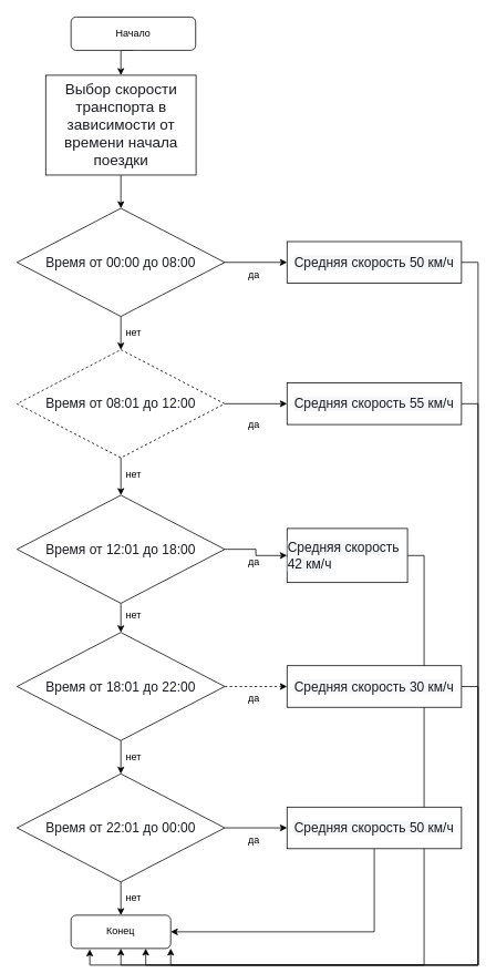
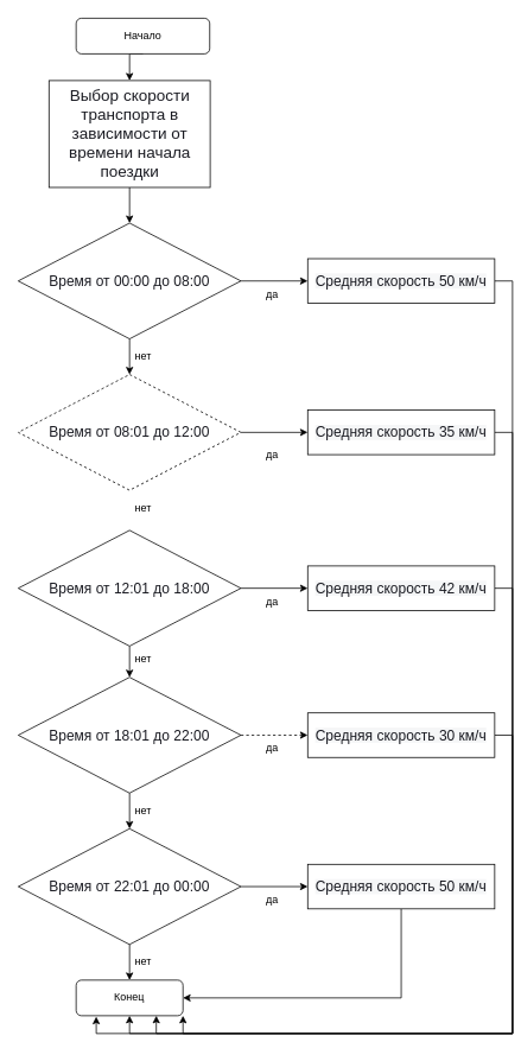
  <mxCell id="0" />
  <mxCell id="1" parent="0" />
  <mxCell id="2" style="edgeStyle=orthogonalEdgeStyle;rounded=0;orthogonalLoop=1;jettySize=auto;html=1;exitX=0.5;exitY=1;exitDx=0;exitDy=0;entryX=0.5;entryY=0;entryDx=0;entryDy=0;" parent="1" source="3" target="9" edge="1"><mxGeometry relative="1" as="geometry" /></mxCell>
  <mxCell id="3" value="Начало" style="rounded=1;whiteSpace=wrap;html=1;" parent="1" vertex="1"><mxGeometry x="85" y="20" width="150" height="40" as="geometry" /></mxCell>
  <mxCell id="4" value="Конец" style="rounded=1;whiteSpace=wrap;html=1;" parent="1" vertex="1"><mxGeometry x="85" y="1100" width="120" height="40" as="geometry" /></mxCell>
  <mxCell id="5" style="edgeStyle=orthogonalEdgeStyle;rounded=0;orthogonalLoop=1;jettySize=auto;html=1;exitX=0.5;exitY=1;exitDx=0;exitDy=0;entryX=0.5;entryY=0;entryDx=0;entryDy=0;" parent="1" source="7" target="14" edge="1"><mxGeometry relative="1" as="geometry"><mxPoint x="143" y="520" as="targetPoint" /></mxGeometry></mxCell>
  <mxCell id="6" style="edgeStyle=orthogonalEdgeStyle;rounded=0;orthogonalLoop=1;jettySize=auto;html=1;exitX=1;exitY=0.5;exitDx=0;exitDy=0;entryX=0;entryY=0.5;entryDx=0;entryDy=0;" parent="1" source="7" target="11" edge="1"><mxGeometry relative="1" as="geometry" /></mxCell>
  <mxCell id="7" value="&lt;span style=&quot;color: rgb(26, 27, 34); font-family: suisse, &amp;quot;YS Text&amp;quot;, sans-serif; font-size: 16px; text-align: start; background-color: rgb(255, 255, 255);&quot;&gt;Время от 00:00 до 08:00&lt;/span&gt;" style="rhombus;whiteSpace=wrap;html=1;" parent="1" vertex="1"><mxGeometry x="20" y="250" width="250" height="130" as="geometry" /></mxCell>
  <mxCell id="8" style="edgeStyle=orthogonalEdgeStyle;rounded=0;orthogonalLoop=1;jettySize=auto;html=1;exitX=0.5;exitY=1;exitDx=0;exitDy=0;" edge="1" parent="1" source="9" target="7"><mxGeometry relative="1" as="geometry" /></mxCell>
  <mxCell id="9" value="&lt;span style=&quot;color: rgb(26, 27, 34); font-family: &amp;quot;YS Text&amp;quot;, Arial, Helvetica, sans-serif; font-size: 18px; text-align: left; background-color: rgb(255, 255, 255);&quot;&gt;Выбор скорости транспорта в зависимости от времени начала поездки&lt;/span&gt;" style="rounded=0;whiteSpace=wrap;html=1;" parent="1" vertex="1"><mxGeometry x="54.5" y="90" width="181" height="120" as="geometry" /></mxCell>
  <mxCell id="10" style="edgeStyle=orthogonalEdgeStyle;rounded=0;orthogonalLoop=1;jettySize=auto;html=1;exitX=1;exitY=0.5;exitDx=0;exitDy=0;entryX=1;entryY=1;entryDx=0;entryDy=0;" parent="1" source="11" target="4" edge="1"><mxGeometry relative="1" as="geometry" /></mxCell>
  <mxCell id="11" value="&lt;div style=&quot;text-align: left;&quot;&gt;&lt;span style=&quot;color: rgb(26, 27, 34); font-family: suisse, &amp;quot;YS Text&amp;quot;, sans-serif; font-size: 16px; background-color: rgb(245, 246, 247);&quot;&gt;Средняя скорость 50 км/ч&lt;/span&gt;&lt;br&gt;&lt;/div&gt;" style="rounded=0;whiteSpace=wrap;html=1;" parent="1" vertex="1"><mxGeometry x="345" y="290" width="210" height="50" as="geometry" /></mxCell>
- <mxCell id="12" style="edgeStyle=orthogonalEdgeStyle;rounded=0;orthogonalLoop=1;jettySize=auto;html=1;exitX=0.5;exitY=1;exitDx=0;exitDy=0;entryX=0.5;entryY=0;entryDx=0;entryDy=0;" parent="1" source="14" target="17" edge="1"><mxGeometry relative="1" as="geometry" /></mxCell>
  <mxCell id="13" style="edgeStyle=orthogonalEdgeStyle;rounded=0;orthogonalLoop=1;jettySize=auto;html=1;exitX=1;exitY=0.5;exitDx=0;exitDy=0;entryX=0;entryY=0.5;entryDx=0;entryDy=0;" parent="1" source="14" target="25" edge="1"><mxGeometry relative="1" as="geometry" /></mxCell>
  <mxCell id="14" value="&lt;span style=&quot;color: rgb(26, 27, 34); font-family: suisse, &amp;quot;YS Text&amp;quot;, sans-serif; font-size: 16px; text-align: start; background-color: rgb(255, 255, 255);&quot;&gt;Время от 08:01 до 12:00&lt;/span&gt;" style="rhombus;whiteSpace=wrap;html=1;dashed=1;" parent="1" vertex="1"><mxGeometry x="20" y="420" width="250" height="130" as="geometry" /></mxCell>
  <mxCell id="15" style="edgeStyle=orthogonalEdgeStyle;rounded=0;orthogonalLoop=1;jettySize=auto;html=1;exitX=0.5;exitY=1;exitDx=0;exitDy=0;entryX=0.5;entryY=0;entryDx=0;entryDy=0;" parent="1" source="17" target="20" edge="1"><mxGeometry relative="1" as="geometry" /></mxCell>
  <mxCell id="16" style="edgeStyle=orthogonalEdgeStyle;rounded=0;orthogonalLoop=1;jettySize=auto;html=1;exitX=1;exitY=0.5;exitDx=0;exitDy=0;entryX=0;entryY=0.5;entryDx=0;entryDy=0;" parent="1" source="17" target="27" edge="1"><mxGeometry relative="1" as="geometry" /></mxCell>
  <mxCell id="17" value="&lt;span style=&quot;color: rgb(26, 27, 34); font-family: suisse, &amp;quot;YS Text&amp;quot;, sans-serif; font-size: 16px; text-align: start; background-color: rgb(255, 255, 255);&quot;&gt;Время от 12:01 до 18:00&lt;/span&gt;" style="rhombus;whiteSpace=wrap;html=1;" parent="1" vertex="1"><mxGeometry x="20" y="595" width="250" height="130" as="geometry" /></mxCell>
  <mxCell id="18" style="edgeStyle=orthogonalEdgeStyle;rounded=0;orthogonalLoop=1;jettySize=auto;html=1;exitX=0.5;exitY=1;exitDx=0;exitDy=0;entryX=0.5;entryY=0;entryDx=0;entryDy=0;" parent="1" source="20" target="23" edge="1"><mxGeometry relative="1" as="geometry" /></mxCell>
  <mxCell id="19" style="edgeStyle=orthogonalEdgeStyle;rounded=0;orthogonalLoop=1;jettySize=auto;html=1;exitX=1;exitY=0.5;exitDx=0;exitDy=0;entryX=0;entryY=0.5;entryDx=0;entryDy=0;dashed=1;" parent="1" source="20" target="29" edge="1"><mxGeometry relative="1" as="geometry" /></mxCell>
  <mxCell id="20" value="&lt;span style=&quot;color: rgb(26, 27, 34); font-family: suisse, &amp;quot;YS Text&amp;quot;, sans-serif; font-size: 16px; text-align: start; background-color: rgb(255, 255, 255);&quot;&gt;Время от 18:01 до 22:00&lt;/span&gt;" style="rhombus;whiteSpace=wrap;html=1;" parent="1" vertex="1"><mxGeometry x="20" y="760" width="250" height="130" as="geometry" /></mxCell>
  <mxCell id="21" style="edgeStyle=orthogonalEdgeStyle;rounded=0;orthogonalLoop=1;jettySize=auto;html=1;exitX=0.5;exitY=1;exitDx=0;exitDy=0;entryX=0.5;entryY=0;entryDx=0;entryDy=0;" parent="1" source="23" target="4" edge="1"><mxGeometry relative="1" as="geometry" /></mxCell>
  <mxCell id="22" style="edgeStyle=orthogonalEdgeStyle;rounded=0;orthogonalLoop=1;jettySize=auto;html=1;exitX=1;exitY=0.5;exitDx=0;exitDy=0;entryX=0;entryY=0.5;entryDx=0;entryDy=0;" parent="1" source="23" target="31" edge="1"><mxGeometry relative="1" as="geometry" /></mxCell>
  <mxCell id="23" value="&lt;span style=&quot;color: rgb(26, 27, 34); font-family: suisse, &amp;quot;YS Text&amp;quot;, sans-serif; font-size: 16px; text-align: start; background-color: rgb(255, 255, 255);&quot;&gt;Время от 22:01 до 00:00&lt;/span&gt;" style="rhombus;whiteSpace=wrap;html=1;" parent="1" vertex="1"><mxGeometry x="20" y="930" width="250" height="130" as="geometry" /></mxCell>
  <mxCell id="24" style="edgeStyle=orthogonalEdgeStyle;rounded=0;orthogonalLoop=1;jettySize=auto;html=1;exitX=1;exitY=0.5;exitDx=0;exitDy=0;entryX=0.75;entryY=1;entryDx=0;entryDy=0;" parent="1" source="25" target="4" edge="1"><mxGeometry relative="1" as="geometry" /></mxCell>
- <mxCell id="25" value="&lt;div style=&quot;text-align: left;&quot;&gt;&lt;span style=&quot;color: rgb(26, 27, 34); font-family: suisse, &amp;quot;YS Text&amp;quot;, sans-serif; font-size: 16px; background-color: rgb(245, 246, 247);&quot;&gt;Средняя скорость 55 км/ч&lt;/span&gt;&lt;br&gt;&lt;/div&gt;" style="rounded=0;whiteSpace=wrap;html=1;" parent="1" vertex="1"><mxGeometry x="345" y="460" width="210" height="50" as="geometry" /></mxCell>
+ <mxCell id="25" value="&lt;div style=&quot;text-align: left;&quot;&gt;&lt;span style=&quot;color: rgb(26, 27, 34); font-family: suisse, &amp;quot;YS Text&amp;quot;, sans-serif; font-size: 16px; background-color: rgb(245, 246, 247);&quot;&gt;Средняя скорость 35 км/ч&lt;/span&gt;&lt;br&gt;&lt;/div&gt;" style="rounded=0;whiteSpace=wrap;html=1;" parent="1" vertex="1"><mxGeometry x="345" y="460" width="210" height="50" as="geometry" /></mxCell>
  <mxCell id="26" style="edgeStyle=orthogonalEdgeStyle;rounded=0;orthogonalLoop=1;jettySize=auto;html=1;exitX=1;exitY=0.5;exitDx=0;exitDy=0;entryX=0.188;entryY=1.025;entryDx=0;entryDy=0;entryPerimeter=0;" parent="1" source="27" target="4" edge="1"><mxGeometry relative="1" as="geometry" /></mxCell>
- <mxCell id="27" value="&lt;div style=&quot;text-align: left;&quot;&gt;&lt;span style=&quot;color: rgb(26, 27, 34); font-family: suisse, &amp;quot;YS Text&amp;quot;, sans-serif; font-size: 16px; background-color: rgb(245, 246, 247);&quot;&gt;Средняя скорость 42 км/ч&lt;/span&gt;&lt;br&gt;&lt;/div&gt;" style="rounded=0;whiteSpace=wrap;html=1;" parent="1" vertex="1"><mxGeometry x="345" y="635" width="145" height="65" as="geometry" /></mxCell>
+ <mxCell id="27" value="&lt;div style=&quot;text-align: left;&quot;&gt;&lt;span style=&quot;color: rgb(26, 27, 34); font-family: suisse, &amp;quot;YS Text&amp;quot;, sans-serif; font-size: 16px; background-color: rgb(245, 246, 247);&quot;&gt;Средняя скорость 42 км/ч&lt;/span&gt;&lt;br&gt;&lt;/div&gt;" style="rounded=0;whiteSpace=wrap;html=1;" parent="1" vertex="1"><mxGeometry x="345" y="635" width="210" height="50" as="geometry" /></mxCell>
  <mxCell id="28" style="edgeStyle=orthogonalEdgeStyle;rounded=0;orthogonalLoop=1;jettySize=auto;html=1;exitX=1;exitY=0.5;exitDx=0;exitDy=0;entryX=0.5;entryY=1;entryDx=0;entryDy=0;" parent="1" source="29" target="4" edge="1"><mxGeometry relative="1" as="geometry" /></mxCell>
  <mxCell id="29" value="&lt;div style=&quot;text-align: left;&quot;&gt;&lt;span style=&quot;color: rgb(26, 27, 34); font-family: suisse, &amp;quot;YS Text&amp;quot;, sans-serif; font-size: 16px; background-color: rgb(245, 246, 247);&quot;&gt;Средняя скорость 30 км/ч&lt;/span&gt;&lt;br&gt;&lt;/div&gt;" style="rounded=0;whiteSpace=wrap;html=1;" parent="1" vertex="1"><mxGeometry x="345" y="800" width="210" height="50" as="geometry" /></mxCell>
  <mxCell id="30" style="edgeStyle=orthogonalEdgeStyle;rounded=0;orthogonalLoop=1;jettySize=auto;html=1;exitX=0.5;exitY=1;exitDx=0;exitDy=0;entryX=1;entryY=0.5;entryDx=0;entryDy=0;" parent="1" source="31" target="4" edge="1"><mxGeometry relative="1" as="geometry" /></mxCell>
  <mxCell id="31" value="&lt;div style=&quot;text-align: left;&quot;&gt;&lt;span style=&quot;color: rgb(26, 27, 34); font-family: suisse, &amp;quot;YS Text&amp;quot;, sans-serif; font-size: 16px; background-color: rgb(245, 246, 247);&quot;&gt;Средняя скорость 50 км/ч&lt;/span&gt;&lt;br&gt;&lt;/div&gt;" style="rounded=0;whiteSpace=wrap;html=1;" parent="1" vertex="1"><mxGeometry x="345" y="970" width="210" height="50" as="geometry" /></mxCell>
  <mxCell id="32" value="да" style="text;html=1;align=center;verticalAlign=middle;resizable=0;points=[];autosize=1;strokeColor=none;fillColor=none;" parent="1" vertex="1"><mxGeometry x="290" y="320" width="30" height="20" as="geometry" /></mxCell>
  <mxCell id="33" value="нет" style="text;html=1;align=center;verticalAlign=middle;resizable=0;points=[];autosize=1;strokeColor=none;fillColor=none;" parent="1" vertex="1"><mxGeometry x="145" y="390" width="30" height="20" as="geometry" /></mxCell>
  <mxCell id="34" value="да" style="text;html=1;align=center;verticalAlign=middle;resizable=0;points=[];autosize=1;strokeColor=none;fillColor=none;" parent="1" vertex="1"><mxGeometry x="290" y="500" width="30" height="20" as="geometry" /></mxCell>
  <mxCell id="35" value="нет" style="text;html=1;align=center;verticalAlign=middle;resizable=0;points=[];autosize=1;strokeColor=none;fillColor=none;" parent="1" vertex="1"><mxGeometry x="145" y="560" width="30" height="20" as="geometry" /></mxCell>
  <mxCell id="36" value="да" style="text;html=1;align=center;verticalAlign=middle;resizable=0;points=[];autosize=1;strokeColor=none;fillColor=none;" parent="1" vertex="1"><mxGeometry x="290" y="665" width="30" height="20" as="geometry" /></mxCell>
  <mxCell id="37" value="нет" style="text;html=1;align=center;verticalAlign=middle;resizable=0;points=[];autosize=1;strokeColor=none;fillColor=none;" parent="1" vertex="1"><mxGeometry x="145" y="730" width="30" height="20" as="geometry" /></mxCell>
  <mxCell id="38" value="да" style="text;html=1;align=center;verticalAlign=middle;resizable=0;points=[];autosize=1;strokeColor=none;fillColor=none;" parent="1" vertex="1"><mxGeometry x="290" y="830" width="30" height="20" as="geometry" /></mxCell>
  <mxCell id="39" value="нет" style="text;html=1;align=center;verticalAlign=middle;resizable=0;points=[];autosize=1;strokeColor=none;fillColor=none;" parent="1" vertex="1"><mxGeometry x="145" y="900" width="30" height="20" as="geometry" /></mxCell>
  <mxCell id="40" value="да" style="text;html=1;align=center;verticalAlign=middle;resizable=0;points=[];autosize=1;strokeColor=none;fillColor=none;" parent="1" vertex="1"><mxGeometry x="290" y="1000" width="30" height="20" as="geometry" /></mxCell>
  <mxCell id="41" value="нет" style="text;html=1;align=center;verticalAlign=middle;resizable=0;points=[];autosize=1;strokeColor=none;fillColor=none;" parent="1" vertex="1"><mxGeometry x="145" y="1070" width="30" height="20" as="geometry" /></mxCell>
